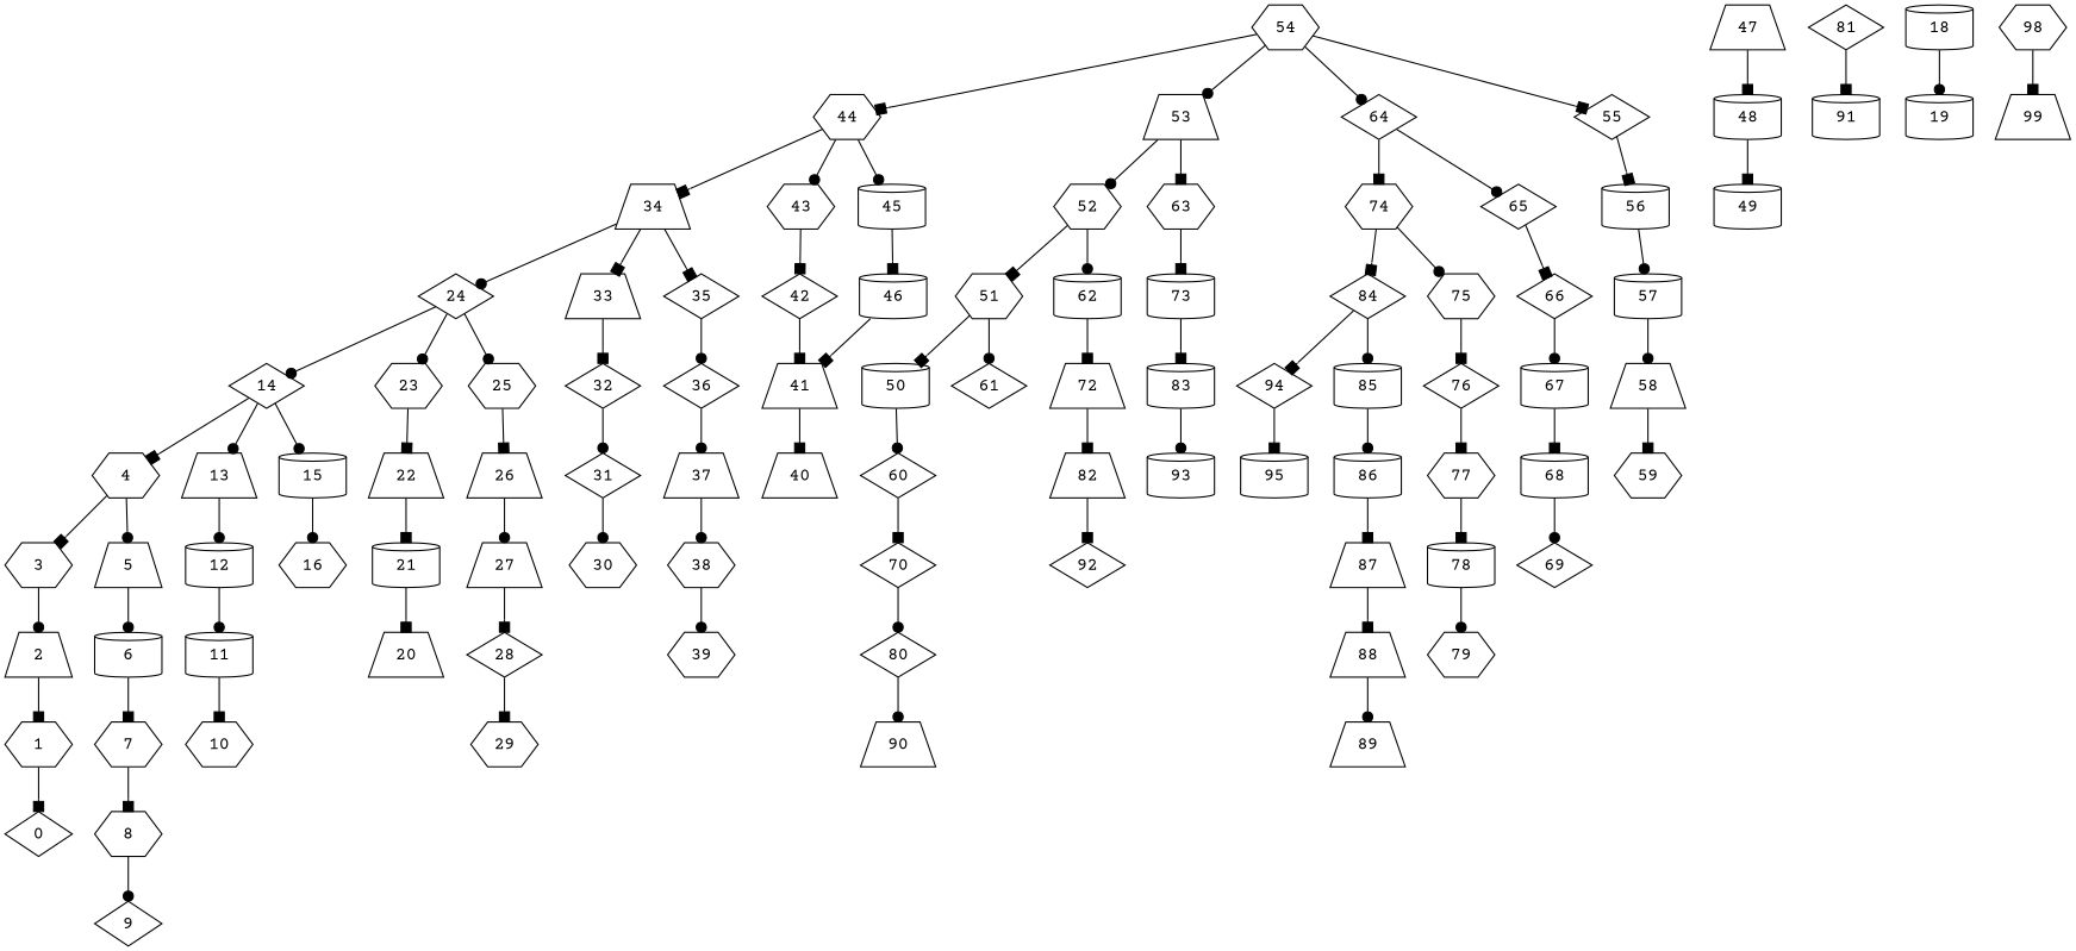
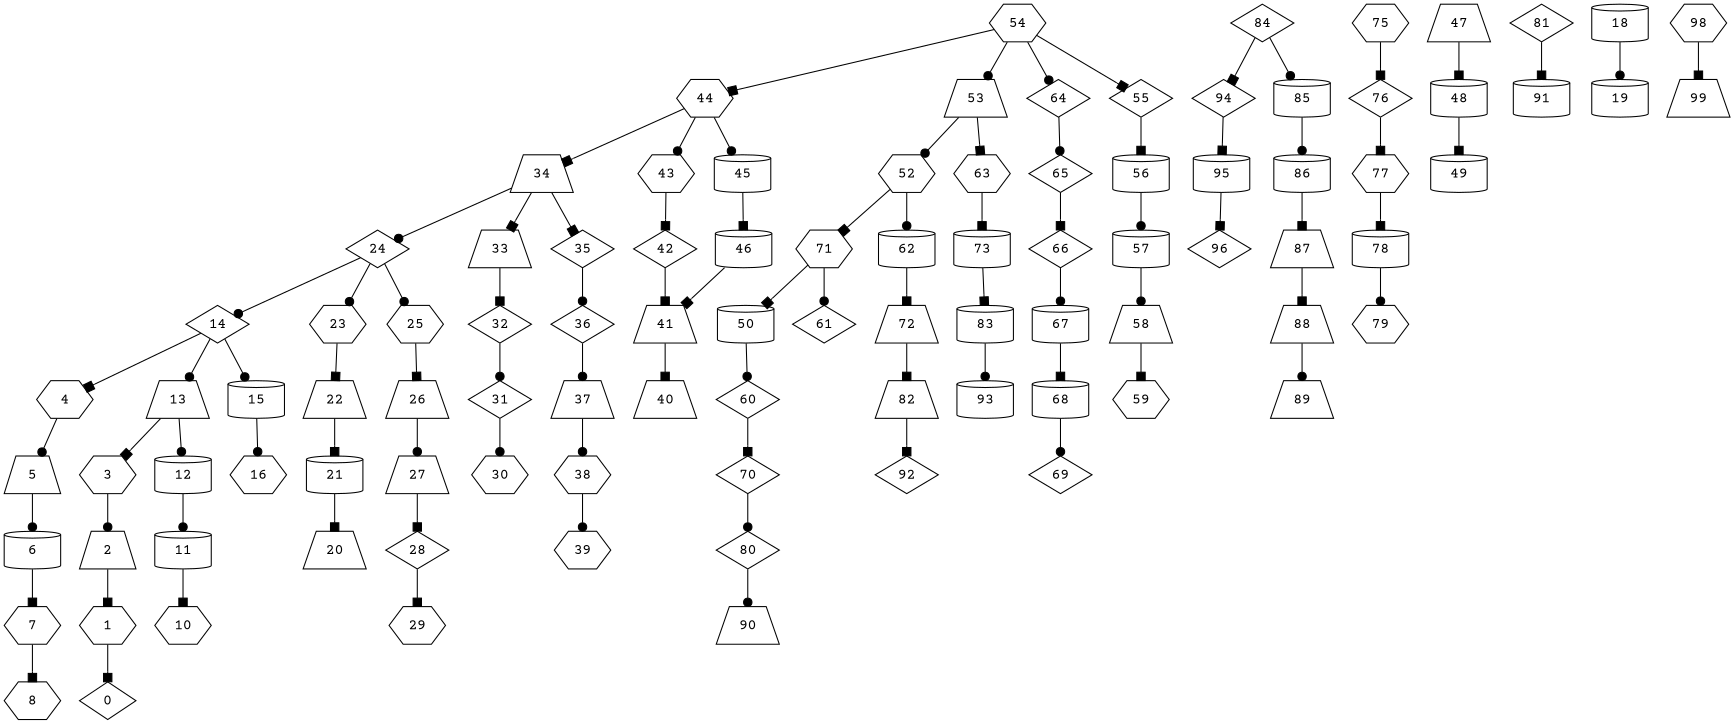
  digraph {
    fontname="Courier Prime"
    node [fontname="Courier Prime" shape=hexagon]
    edge [arrowhead=box fontname="Courier Prime"]
    n1 [label=54]
    n2 [label=44]
    n3 [label=53 shape=trapezium]
    n4 [label=64 shape=diamond]
    n5 [label=55 shape=diamond]
    n6 [label=34 shape=trapezium]
    n7 [label=43]
    n8 [label=45 shape=cylinder]
    n9 [label=52]
    n10 [label=63]
-   n11 [label=74]
    n12 [label=65 shape=diamond]
    n13 [label=56 shape=cylinder]
    n14 [label=24 shape=diamond]
    n15 [label=33 shape=trapezium]
    n16 [label=35 shape=diamond]
    n17 [label=42 shape=diamond]
    n18 [label=46 shape=cylinder]
-   n19 [label=51]
+   n19 [label=71]
    n20 [label=62 shape=cylinder]
    n21 [label=73 shape=cylinder]
    n22 [label=84 shape=diamond]
    n23 [label=75]
    n24 [label=66 shape=diamond]
    n25 [label=57 shape=cylinder]
    n26 [label=14 shape=diamond]
    n27 [label=23]
    n28 [label=25]
    n29 [label=32 shape=diamond]
    n30 [label=36 shape=diamond]
    n31 [label=41 shape=trapezium]
    n32 [label=50 shape=cylinder]
    n33 [label=61 shape=diamond]
    n34 [label=72 shape=trapezium]
    n35 [label=83 shape=cylinder]
    n36 [label=94 shape=diamond]
    n37 [label=85 shape=cylinder]
    n38 [label=76 shape=diamond]
    n39 [label=67 shape=cylinder]
    n40 [label=58 shape=trapezium]
    n41 [label=4]
    n42 [label=13 shape=trapezium]
    n43 [label=15 shape=cylinder]
    n44 [label=22 shape=trapezium]
    n45 [label=26 shape=trapezium]
    n46 [label=31 shape=diamond]
    n47 [label=37 shape=trapezium]
    n48 [label=40 shape=trapezium]
    n49 [label=47 shape=trapezium]
    n50 [label=48 shape=cylinder]
    n51 [label=60 shape=diamond]
    n52 [label=82 shape=trapezium]
    n53 [label=93 shape=cylinder]
    n54 [label=95 shape=cylinder]
    n55 [label=86 shape=cylinder]
    n56 [label=77]
    n57 [label=68 shape=cylinder]
    n58 [label=59]
    n59 [label=3]
    n60 [label=5 shape=trapezium]
    n61 [label=12 shape=cylinder]
    n62 [label=16]
    n63 [label=21 shape=cylinder]
    n64 [label=27 shape=trapezium]
    n65 [label=30]
    n66 [label=38]
    n67 [label=49 shape=cylinder]
    n68 [label=70 shape=diamond]
    n69 [label=92 shape=diamond]
+   n70 [label=96 shape=diamond]
    n71 [label=87 shape=trapezium]
    n72 [label=78 shape=cylinder]
    n73 [label=69 shape=diamond]
    n74 [label=2 shape=trapezium]
    n75 [label=6 shape=cylinder]
    n76 [label=11 shape=cylinder]
    n77 [label=20 shape=trapezium]
    n78 [label=28 shape=diamond]
    n79 [label=39]
    n80 [label=80 shape=diamond]
    n81 [label=81 shape=diamond]
    n82 [label=91 shape=cylinder]
    n83 [label=88 shape=trapezium]
    n84 [label=79]
    n85 [label=1]
    n86 [label=7]
    n87 [label=10]
    n88 [label=29]
    n89 [label=90 shape=trapezium]
    n90 [label=89 shape=trapezium]
    n91 [label=0 shape=diamond]
    n92 [label=8]
    n93 [label=18 shape=cylinder]
    n94 [label=19 shape=cylinder]
    n95 [label=98]
    n96 [label=99 shape=trapezium]
-   n97 [label=9 shape=diamond]
    n1 -> n2
    n1 -> n3 [arrowhead=dot]
    n1 -> n4 [arrowhead=dot]
    n1 -> n5
    n2 -> n6
    n2 -> n7 [arrowhead=dot]
    n2 -> n8 [arrowhead=dot]
    n3 -> n9 [arrowhead=dot]
    n3 -> n10
-   n4 -> n11
    n4 -> n12 [arrowhead=dot]
    n5 -> n13
    n6 -> n14 [arrowhead=dot]
    n6 -> n15
    n6 -> n16
    n7 -> n17
    n8 -> n18
    n9 -> n19
    n9 -> n20 [arrowhead=dot]
    n10 -> n21
-   n11 -> n22
-   n11 -> n23 [arrowhead=dot]
    n12 -> n24
    n13 -> n25 [arrowhead=dot]
    n14 -> n26 [arrowhead=dot]
    n14 -> n27 [arrowhead=dot]
    n14 -> n28 [arrowhead=dot]
    n15 -> n29
    n16 -> n30 [arrowhead=dot]
    n17 -> n31
    n18 -> n31
    n19 -> n32
    n19 -> n33 [arrowhead=dot]
    n20 -> n34
    n21 -> n35
    n22 -> n36
    n22 -> n37 [arrowhead=dot]
    n23 -> n38
    n24 -> n39 [arrowhead=dot]
    n25 -> n40 [arrowhead=dot]
    n26 -> n41
    n26 -> n42 [arrowhead=dot]
    n26 -> n43 [arrowhead=dot]
    n27 -> n44
    n28 -> n45
    n29 -> n46 [arrowhead=dot]
    n30 -> n47 [arrowhead=dot]
    n31 -> n48
    n32 -> n51 [arrowhead=dot]
    n34 -> n52
    n35 -> n53 [arrowhead=dot]
    n36 -> n54
    n37 -> n55 [arrowhead=dot]
    n38 -> n56
    n39 -> n57
    n40 -> n58
-   n41 -> n59
+   n42 -> n59
    n41 -> n60 [arrowhead=dot]
    n42 -> n61 [arrowhead=dot]
    n43 -> n62 [arrowhead=dot]
    n44 -> n63
    n45 -> n64 [arrowhead=dot]
    n46 -> n65 [arrowhead=dot]
    n47 -> n66 [arrowhead=dot]
    n49 -> n50
    n50 -> n67
    n51 -> n68
    n52 -> n69
+   n54 -> n70
    n55 -> n71
    n56 -> n72
    n57 -> n73 [arrowhead=dot]
    n59 -> n74 [arrowhead=dot]
    n60 -> n75 [arrowhead=dot]
    n61 -> n76 [arrowhead=dot]
    n63 -> n77
    n64 -> n78
    n66 -> n79 [arrowhead=dot]
    n68 -> n80 [arrowhead=dot]
    n71 -> n83
    n72 -> n84 [arrowhead=dot]
    n74 -> n85
    n75 -> n86
    n76 -> n87
    n78 -> n88
    n80 -> n89 [arrowhead=dot]
    n81 -> n82
    n83 -> n90 [arrowhead=dot]
    n85 -> n91
    n86 -> n92
-   n92 -> n97 [arrowhead=dot]
    n93 -> n94 [arrowhead=dot]
    n95 -> n96
  }
